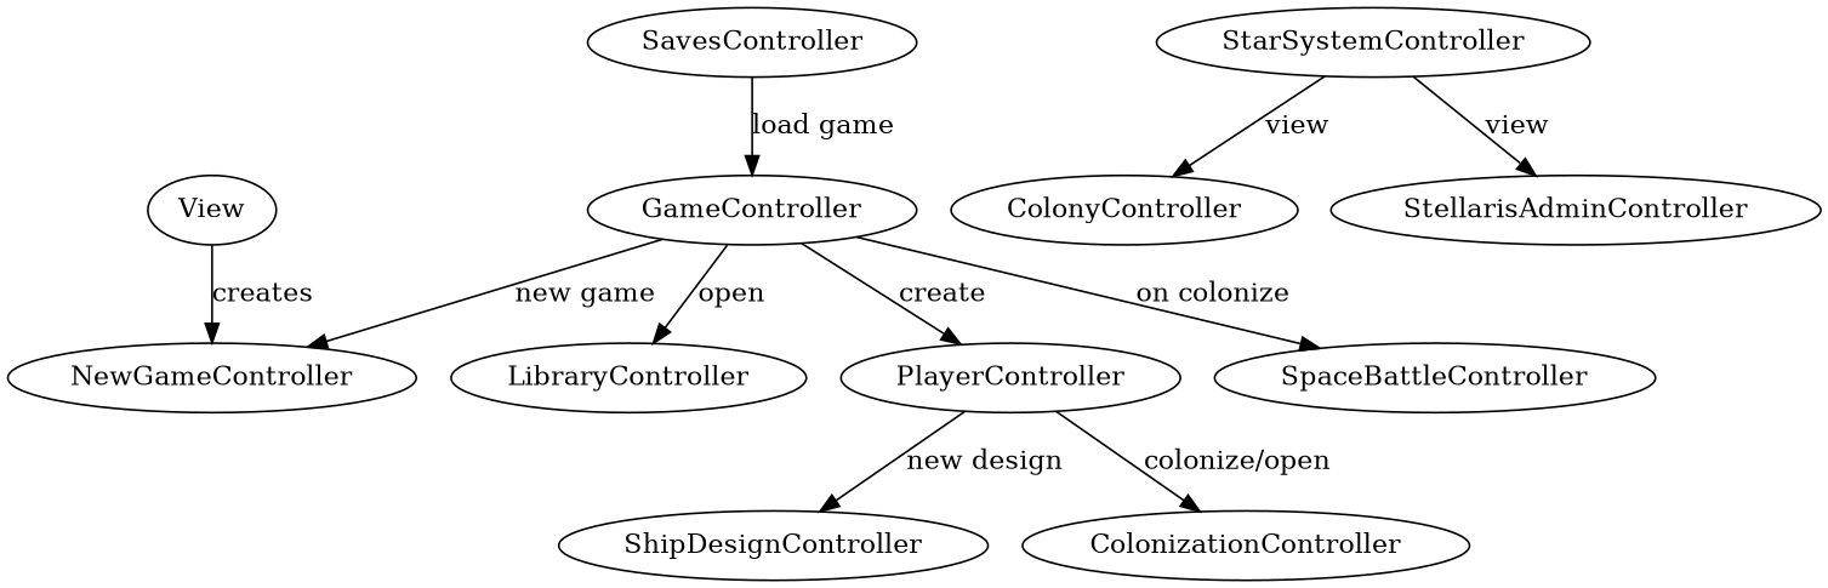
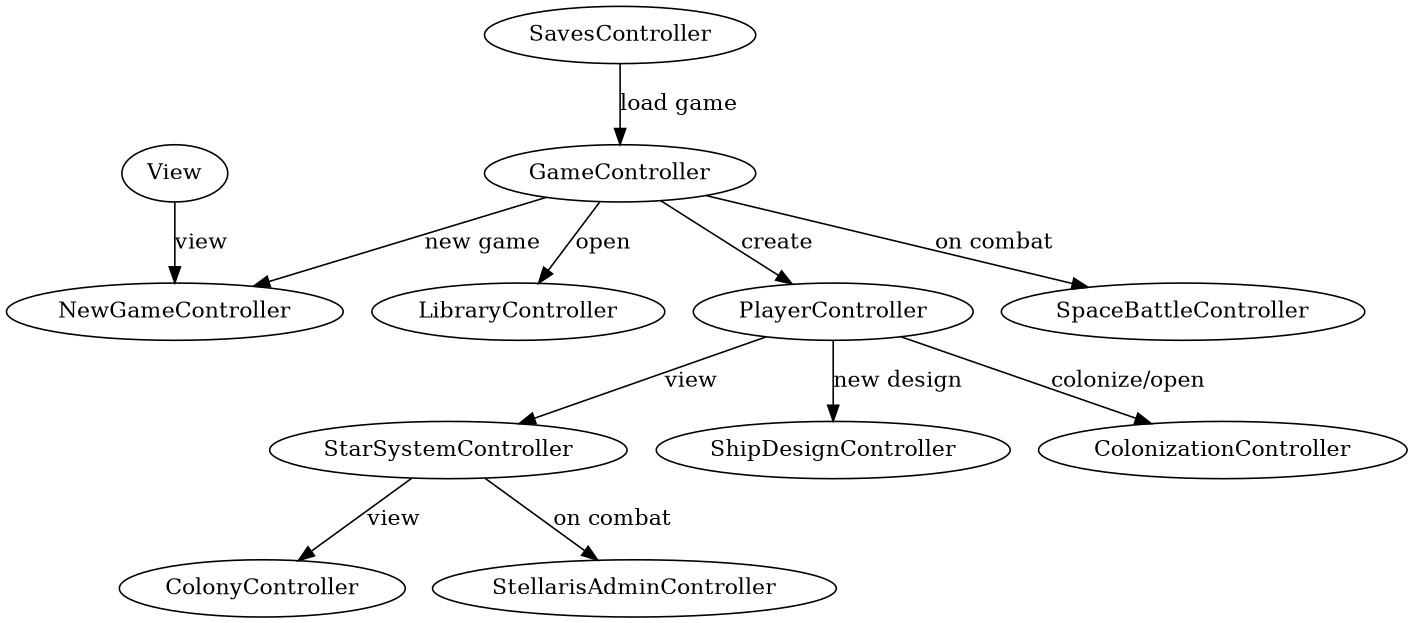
  digraph {
    View
    NewGameController
    SavesController
    GameController
    LibraryController
    PlayerController
    SpaceBattleController
    StarSystemController
    ShipDesignController
    ColonizationController
    ColonyController
    StellarisAdminController
-   View -> NewGameController [label=creates]
+   View -> NewGameController [label=view]
    SavesController -> GameController [label="load game"]
    GameController -> NewGameController [label="new game"]
    GameController -> LibraryController [label=open]
    GameController -> PlayerController [label=create]
-   GameController -> SpaceBattleController [label="on colonize"]
+   GameController -> SpaceBattleController [label="on combat"]
+   PlayerController -> StarSystemController [label=view]
    PlayerController -> ShipDesignController [label="new design"]
    PlayerController -> ColonizationController [label="colonize/open"]
    StarSystemController -> ColonyController [label=view]
-   StarSystemController -> StellarisAdminController [label=view]
+   StarSystemController -> StellarisAdminController [label="on combat"]
  }
